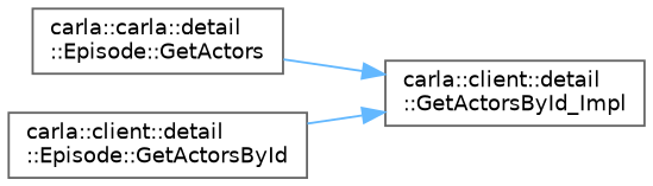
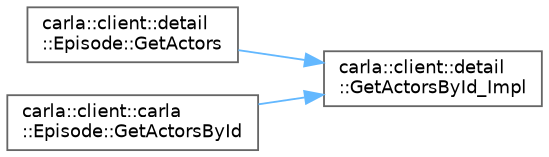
  digraph {
    rankdir=RL
    node [color=grey40 fillcolor=white fontname=Helvetica fontsize=10 shape=box style=filled]
    edge [color=steelblue1 dir=back fontname=Helvetica fontsize=10 labelfontname=Helvetica labelfontsize=10 style=solid]
    n1 [height=0.2 label="carla::client::detail\l::GetActorsById_Impl" width=0.4]
-   n2 [height=0.2 label="carla::carla::detail\l::Episode::GetActors" width=0.4]
-   n3 [height=0.2 label="carla::client::detail\l::Episode::GetActorsById" width=0.4]
+   n2 [height=0.2 label="carla::client::detail\l::Episode::GetActors" width=0.4]
+   n3 [height=0.2 label="carla::client::carla\l::Episode::GetActorsById" width=0.4]
    n1 -> n2
    n1 -> n3
  }
